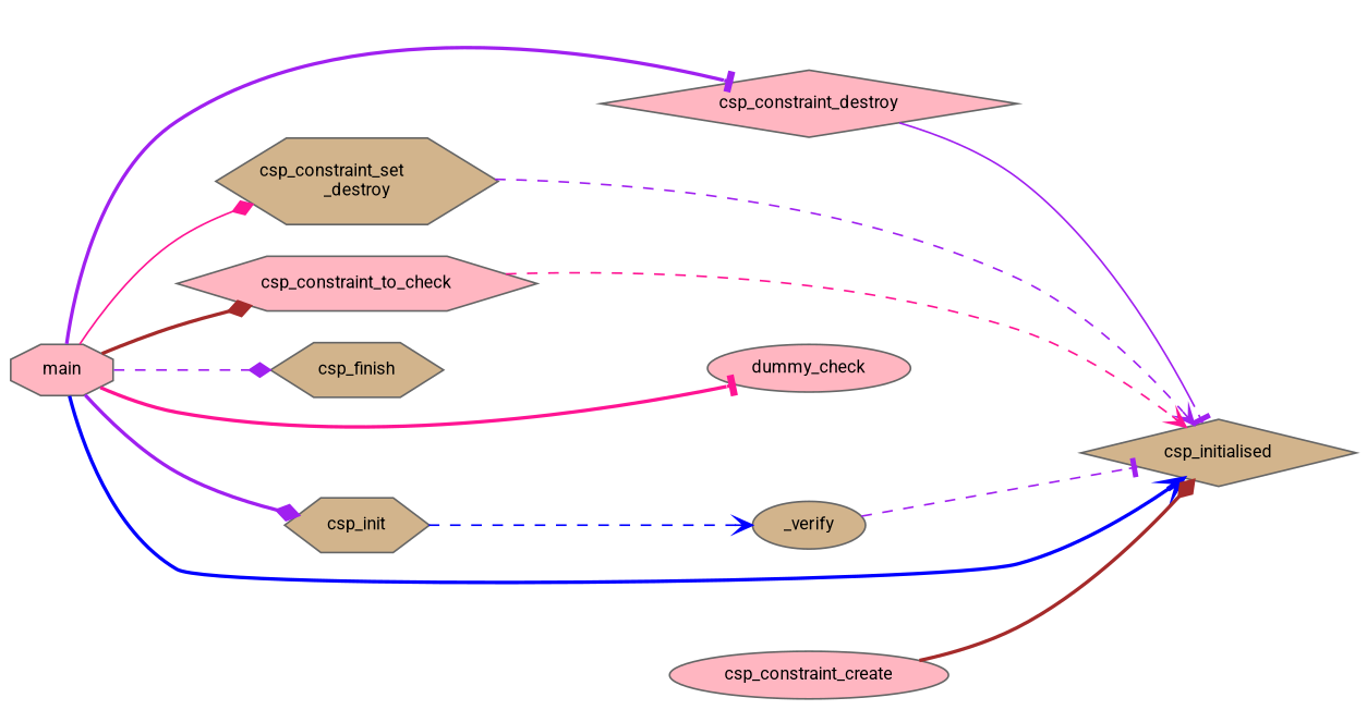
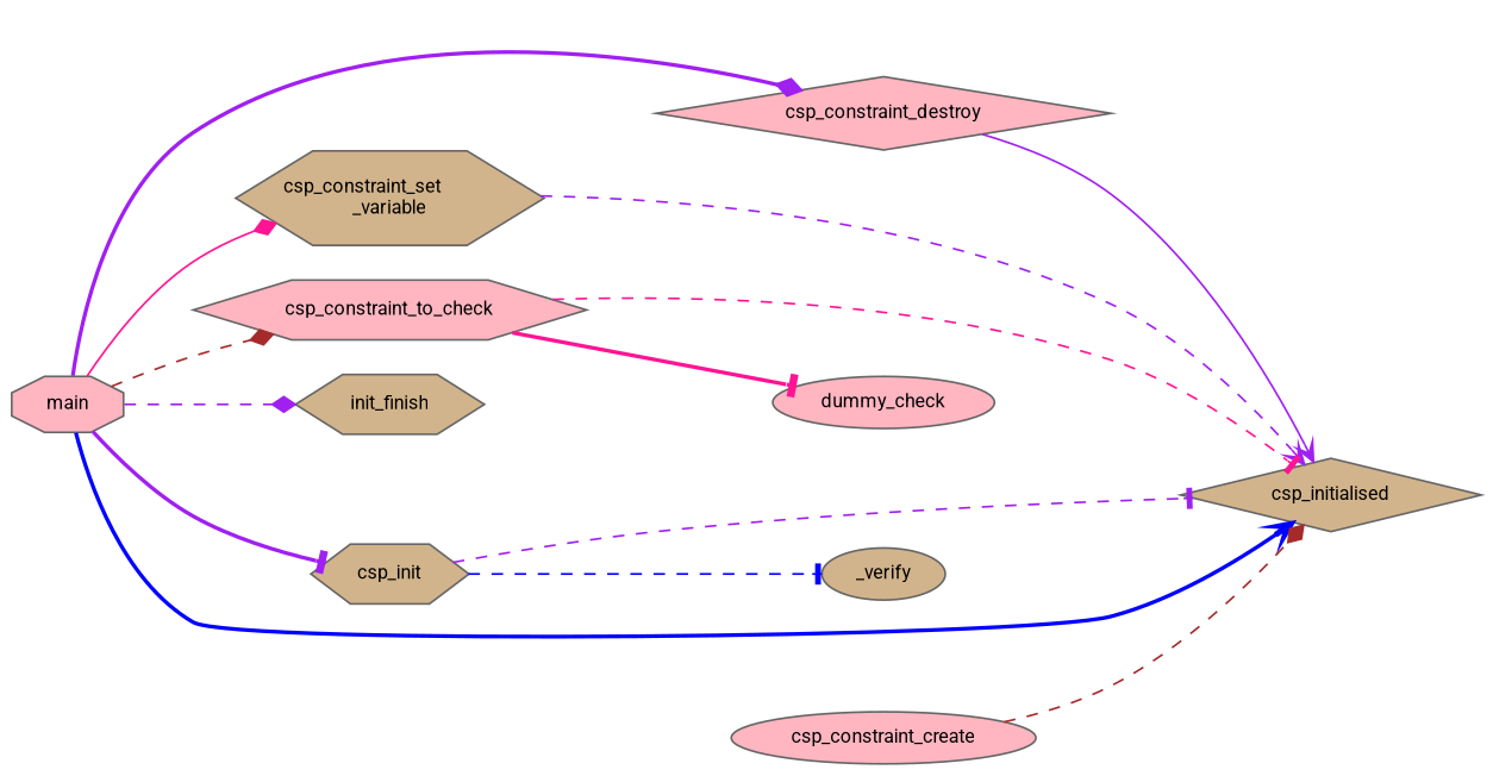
  digraph {
    rankdir=LR
    node [color=grey40 fillcolor=lightpink fontname=Roboto fontsize=10 shape=hexagon style=filled]
    edge [arrowhead=tee color=purple fontname=Roboto fontsize=10 labelfontname=Roboto labelfontsize=10 style=dashed]
    n1 [color=gray40 fontcolor=black height=0.2 label=main shape=octagon width=0.4]
    n2 [height=0.2 label=csp_constraint_destroy shape=diamond width=0.4]
-   n3 [fillcolor=tan height=0.2 label="csp_constraint_set\l_destroy" width=0.4]
+   n3 [fillcolor=tan height=0.2 label="csp_constraint_set\l_variable" width=0.4]
    n4 [height=0.2 label=csp_constraint_to_check width=0.4]
-   n5 [fillcolor=tan height=0.2 label=csp_finish width=0.4]
+   n5 [fillcolor=tan height=0.2 label=init_finish width=0.4]
    n6 [fillcolor=tan height=0.2 label=csp_init width=0.4]
    n7 [height=0.2 label=dummy_check shape=ellipse width=0.4]
    n8 [fillcolor=tan height=0.2 label=csp_initialised shape=diamond width=0.4]
    n9 [height=0.2 label=csp_constraint_create shape=ellipse width=0.4]
    n10 [fillcolor=tan height=0.2 label=_verify shape=ellipse width=0.4]
-   n1 -> n2 [style=bold]
+   n1 -> n2 [arrowhead=diamond style=bold]
    n1 -> n3 [arrowhead=diamond color=deeppink style=solid]
-   n1 -> n4 [arrowhead=diamond color=brown style=bold]
+   n1 -> n4 [arrowhead=diamond color=brown]
    n1 -> n5 [arrowhead=diamond]
-   n1 -> n6 [arrowhead=diamond style=bold]
-   n1 -> n7 [color=deeppink style=bold]
+   n1 -> n6 [style=bold]
+   n4 -> n7 [color=deeppink style=bold]
    n1 -> n8 [arrowhead=vee color=blue style=bold]
-   n2 -> n8 [style=solid]
+   n2 -> n8 [arrowhead=vee style=solid]
    n3 -> n8 [arrowhead=vee]
-   n4 -> n8 [arrowhead=vee color=deeppink]
-   n6 -> n10 [arrowhead=vee color=blue]
-   n9 -> n8 [arrowhead=diamond color=brown style=bold]
-   n10 -> n8
+   n4 -> n8 [color=deeppink]
+   n6 -> n10 [color=blue]
+   n9 -> n8 [arrowhead=diamond color=brown]
+   n6 -> n8
  }
